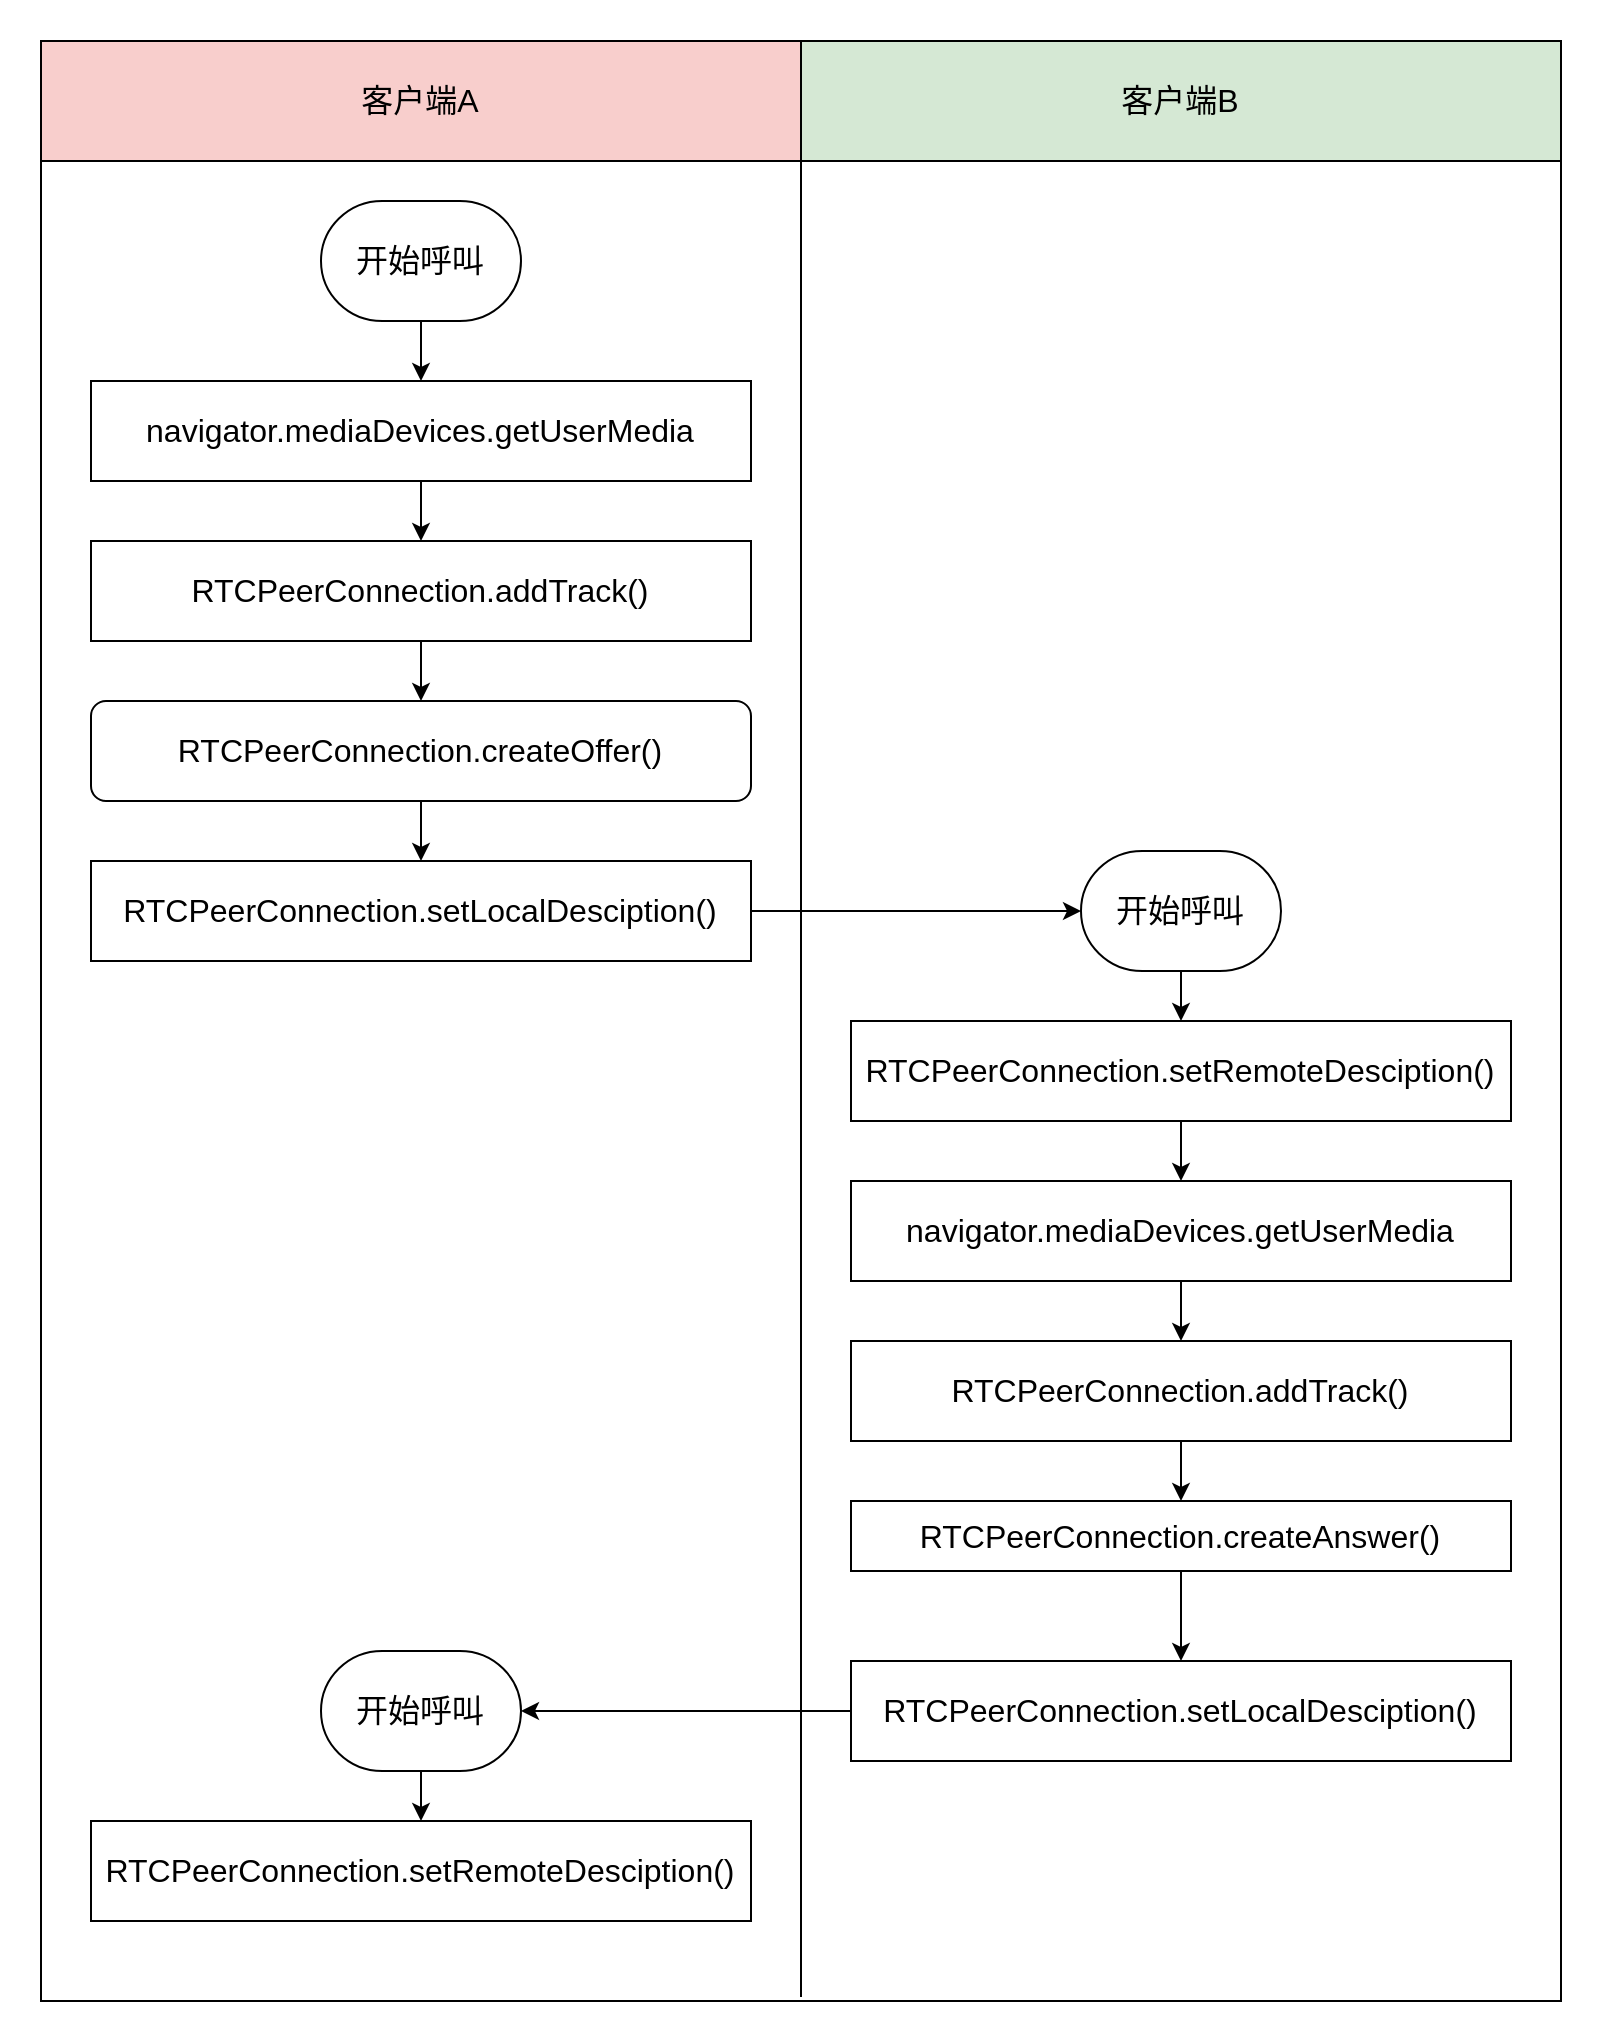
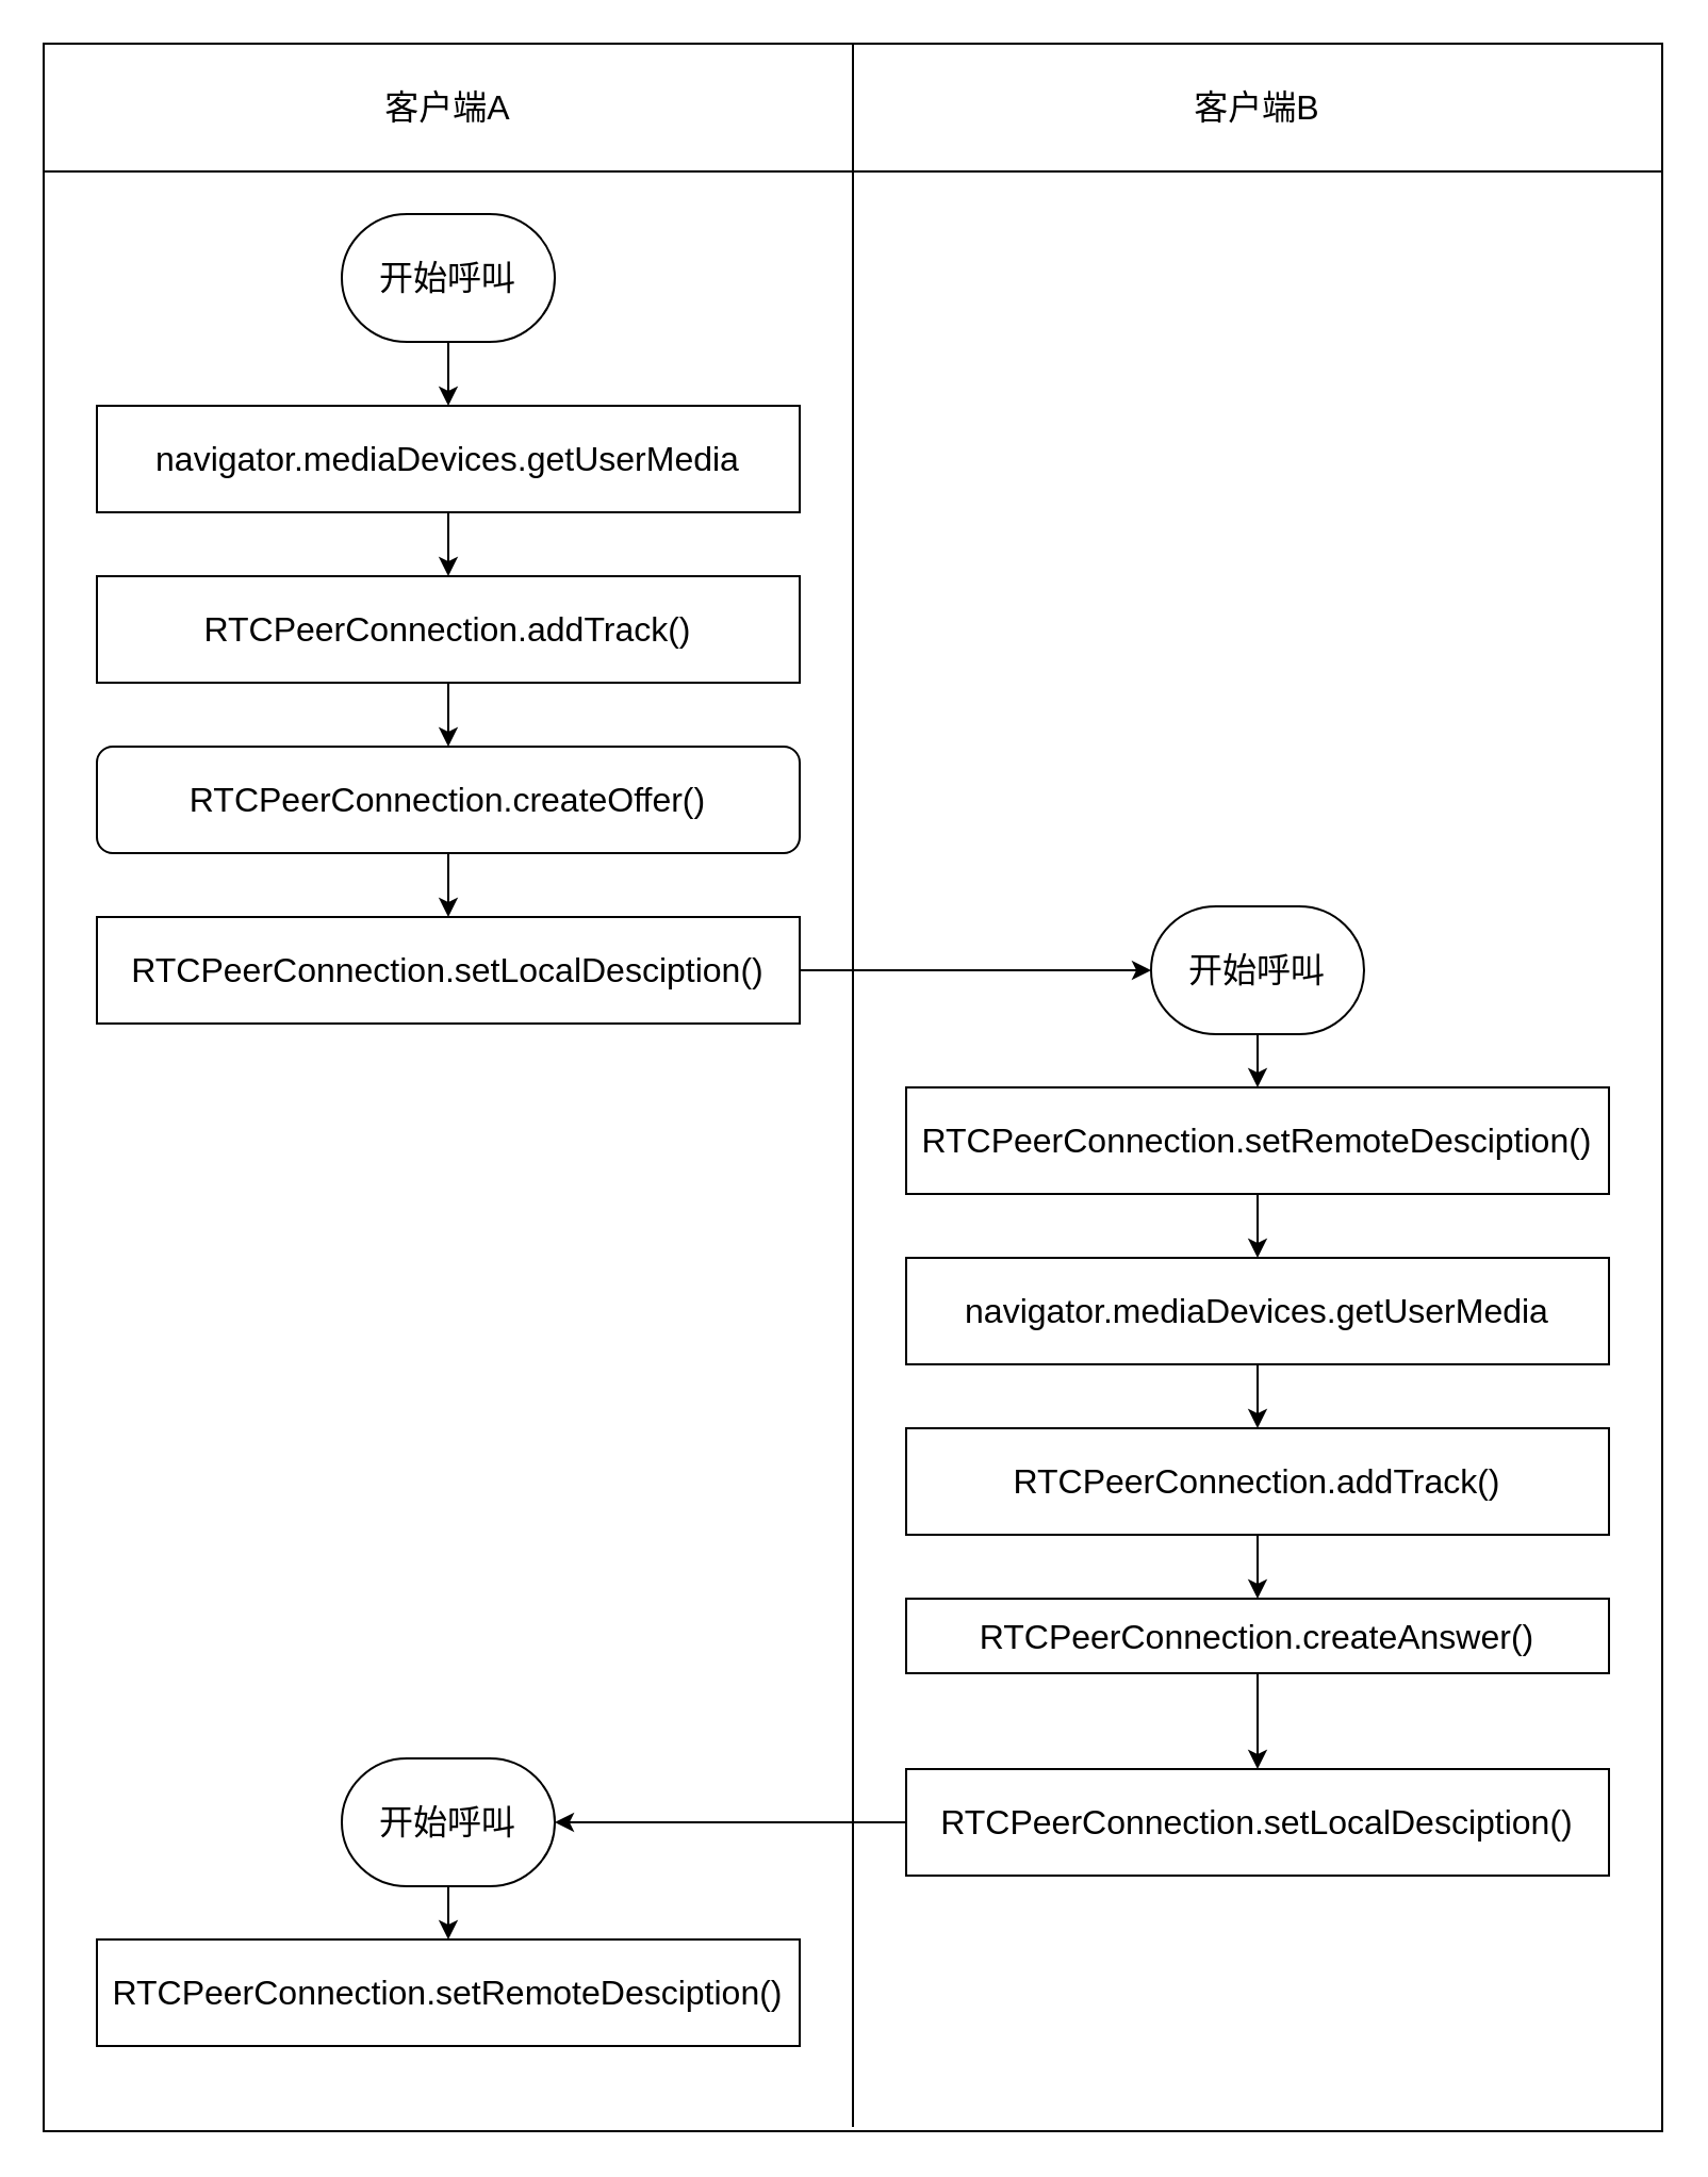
  <mxCell id="0" />
  <mxCell id="1" parent="0" />
  <mxCell id="2" value="" style="rounded=0;whiteSpace=wrap;html=1;" vertex="1" parent="1"><mxGeometry y="40" width="760" height="960" as="geometry" x="20" /></mxCell>
- <mxCell id="3" value="客户端A" style="rounded=0;whiteSpace=wrap;html=1;fontSize=16;fillColor=#f8cecc;" vertex="1" parent="1"><mxGeometry width="380" height="60" as="geometry" x="20" y="20" /></mxCell>
- <mxCell id="4" value="客户端B" style="rounded=0;whiteSpace=wrap;html=1;fontSize=16;fillColor=#d5e8d4;" vertex="1" parent="1"><mxGeometry x="400" width="380" height="60" as="geometry" y="20" /></mxCell>
+ <mxCell id="3" value="客户端A" style="rounded=0;whiteSpace=wrap;html=1;fontSize=16;" vertex="1" parent="1"><mxGeometry width="380" height="60" as="geometry" x="20" y="20" /></mxCell>
+ <mxCell id="4" value="客户端B" style="rounded=0;whiteSpace=wrap;html=1;fontSize=16;" vertex="1" parent="1"><mxGeometry x="400" width="380" height="60" as="geometry" y="20" /></mxCell>
  <mxCell id="5" value="" style="endArrow=none;html=1;rounded=0;fontSize=16;exitX=0.5;exitY=0.1;exitDx=0;exitDy=0;exitPerimeter=0;entryX=0.5;entryY=1;entryDx=0;entryDy=0;" edge="1" parent="1"><mxGeometry width="50" height="50" relative="1" as="geometry"><mxPoint x="400" y="80" as="sourcePoint" /><mxPoint x="400" y="998" as="targetPoint" /></mxGeometry></mxCell>
  <mxCell id="6" style="edgeStyle=orthogonalEdgeStyle;rounded=0;orthogonalLoop=1;jettySize=auto;html=1;exitX=0.5;exitY=1;exitDx=0;exitDy=0;exitPerimeter=0;fontSize=16;" edge="1" parent="1" source="7" target="9"><mxGeometry relative="1" as="geometry" /></mxCell>
  <mxCell id="7" value="开始呼叫" style="strokeWidth=1;html=1;shape=mxgraph.flowchart.terminator;whiteSpace=wrap;fontSize=16;" vertex="1" parent="1"><mxGeometry x="160" y="100" width="100" height="60" as="geometry" /></mxCell>
  <mxCell id="8" style="edgeStyle=orthogonalEdgeStyle;rounded=0;orthogonalLoop=1;jettySize=auto;html=1;exitX=0.5;exitY=1;exitDx=0;exitDy=0;entryX=0.5;entryY=0;entryDx=0;entryDy=0;fontSize=16;" edge="1" parent="1" source="9" target="11"><mxGeometry relative="1" as="geometry" /></mxCell>
  <mxCell id="9" value="navigator.mediaDevices.getUserMedia" style="rounded=0;whiteSpace=wrap;html=1;fontSize=16;strokeWidth=1;" vertex="1" parent="1"><mxGeometry x="45" y="190" width="330" height="50" as="geometry" /></mxCell>
  <mxCell id="10" style="edgeStyle=orthogonalEdgeStyle;rounded=0;orthogonalLoop=1;jettySize=auto;html=1;exitX=0.5;exitY=1;exitDx=0;exitDy=0;fontSize=16;" edge="1" parent="1" source="11" target="13"><mxGeometry relative="1" as="geometry" /></mxCell>
  <mxCell id="11" value="RTCPeerConnection.addTrack()" style="rounded=0;whiteSpace=wrap;html=1;fontSize=16;strokeWidth=1;" vertex="1" parent="1"><mxGeometry x="45" y="270" width="330" height="50" as="geometry" /></mxCell>
  <mxCell id="12" style="edgeStyle=orthogonalEdgeStyle;rounded=0;orthogonalLoop=1;jettySize=auto;html=1;exitX=0.5;exitY=1;exitDx=0;exitDy=0;entryX=0.5;entryY=0;entryDx=0;entryDy=0;fontSize=16;" edge="1" parent="1" source="13" target="15"><mxGeometry relative="1" as="geometry" /></mxCell>
  <mxCell id="13" value="RTCPeerConnection.createOffer()" style="whiteSpace=wrap;html=1;fontSize=16;strokeWidth=1;rounded=1;" vertex="1" parent="1"><mxGeometry x="45" y="350" width="330" height="50" as="geometry" /></mxCell>
  <mxCell id="14" style="edgeStyle=orthogonalEdgeStyle;rounded=0;orthogonalLoop=1;jettySize=auto;html=1;exitX=1;exitY=0.5;exitDx=0;exitDy=0;fontSize=16;" edge="1" parent="1" source="15" target="17"><mxGeometry relative="1" as="geometry" /></mxCell>
  <mxCell id="15" value="RTCPeerConnection.setLocalDesciption()" style="rounded=0;whiteSpace=wrap;html=1;fontSize=16;strokeWidth=1;" vertex="1" parent="1"><mxGeometry x="45" y="430" width="330" height="50" as="geometry" /></mxCell>
  <mxCell id="16" style="edgeStyle=orthogonalEdgeStyle;rounded=0;orthogonalLoop=1;jettySize=auto;html=1;exitX=0.5;exitY=1;exitDx=0;exitDy=0;exitPerimeter=0;entryX=0.5;entryY=0;entryDx=0;entryDy=0;fontSize=16;" edge="1" parent="1" source="17" target="19"><mxGeometry relative="1" as="geometry" /></mxCell>
  <mxCell id="17" value="开始呼叫" style="strokeWidth=1;html=1;shape=mxgraph.flowchart.terminator;whiteSpace=wrap;fontSize=16;" vertex="1" parent="1"><mxGeometry x="540" y="425" width="100" height="60" as="geometry" /></mxCell>
  <mxCell id="18" style="edgeStyle=orthogonalEdgeStyle;rounded=0;orthogonalLoop=1;jettySize=auto;html=1;exitX=0.5;exitY=1;exitDx=0;exitDy=0;entryX=0.5;entryY=0;entryDx=0;entryDy=0;fontSize=16;" edge="1" parent="1" source="19" target="21"><mxGeometry relative="1" as="geometry" /></mxCell>
  <mxCell id="19" value="RTCPeerConnection.setRemoteDesciption()" style="rounded=0;whiteSpace=wrap;html=1;fontSize=16;strokeWidth=1;" vertex="1" parent="1"><mxGeometry x="425" y="510" width="330" height="50" as="geometry" /></mxCell>
  <mxCell id="20" style="edgeStyle=orthogonalEdgeStyle;rounded=0;orthogonalLoop=1;jettySize=auto;html=1;exitX=0.5;exitY=1;exitDx=0;exitDy=0;entryX=0.5;entryY=0;entryDx=0;entryDy=0;fontSize=16;" edge="1" parent="1" source="21" target="23"><mxGeometry relative="1" as="geometry" /></mxCell>
  <mxCell id="21" value="navigator.mediaDevices.getUserMedia" style="rounded=0;whiteSpace=wrap;html=1;fontSize=16;strokeWidth=1;" vertex="1" parent="1"><mxGeometry x="425" y="590" width="330" height="50" as="geometry" /></mxCell>
  <mxCell id="22" style="edgeStyle=orthogonalEdgeStyle;rounded=0;orthogonalLoop=1;jettySize=auto;html=1;exitX=0.5;exitY=1;exitDx=0;exitDy=0;fontSize=16;" edge="1" parent="1" source="23" target="25"><mxGeometry relative="1" as="geometry" /></mxCell>
  <mxCell id="23" value="RTCPeerConnection.addTrack()" style="rounded=0;whiteSpace=wrap;html=1;fontSize=16;strokeWidth=1;" vertex="1" parent="1"><mxGeometry x="425" y="670" width="330" height="50" as="geometry" /></mxCell>
  <mxCell id="24" style="edgeStyle=orthogonalEdgeStyle;rounded=0;orthogonalLoop=1;jettySize=auto;html=1;exitX=0.5;exitY=1;exitDx=0;exitDy=0;fontSize=16;" edge="1" parent="1" source="25" target="27"><mxGeometry relative="1" as="geometry" /></mxCell>
  <mxCell id="25" value="RTCPeerConnection.createAnswer()" style="rounded=0;whiteSpace=wrap;html=1;fontSize=16;strokeWidth=1;" vertex="1" parent="1"><mxGeometry x="425" y="750" width="330" height="35" as="geometry" /></mxCell>
  <mxCell id="26" style="edgeStyle=orthogonalEdgeStyle;rounded=0;orthogonalLoop=1;jettySize=auto;html=1;exitX=0;exitY=0.5;exitDx=0;exitDy=0;fontSize=16;" edge="1" parent="1" source="27" target="29"><mxGeometry relative="1" as="geometry" /></mxCell>
  <mxCell id="27" value="RTCPeerConnection.setLocalDesciption()" style="rounded=0;whiteSpace=wrap;html=1;fontSize=16;strokeWidth=1;" vertex="1" parent="1"><mxGeometry x="425" y="830" width="330" height="50" as="geometry" /></mxCell>
  <mxCell id="28" style="edgeStyle=orthogonalEdgeStyle;rounded=0;orthogonalLoop=1;jettySize=auto;html=1;exitX=0.5;exitY=1;exitDx=0;exitDy=0;exitPerimeter=0;entryX=0.5;entryY=0;entryDx=0;entryDy=0;fontSize=16;" edge="1" parent="1" source="29" target="30"><mxGeometry relative="1" as="geometry" /></mxCell>
  <mxCell id="29" value="开始呼叫" style="strokeWidth=1;html=1;shape=mxgraph.flowchart.terminator;whiteSpace=wrap;fontSize=16;" vertex="1" parent="1"><mxGeometry x="160" y="825" width="100" height="60" as="geometry" /></mxCell>
  <mxCell id="30" value="RTCPeerConnection.setRemoteDesciption()" style="rounded=0;whiteSpace=wrap;html=1;fontSize=16;strokeWidth=1;" vertex="1" parent="1"><mxGeometry x="45" y="910" width="330" height="50" as="geometry" /></mxCell>
